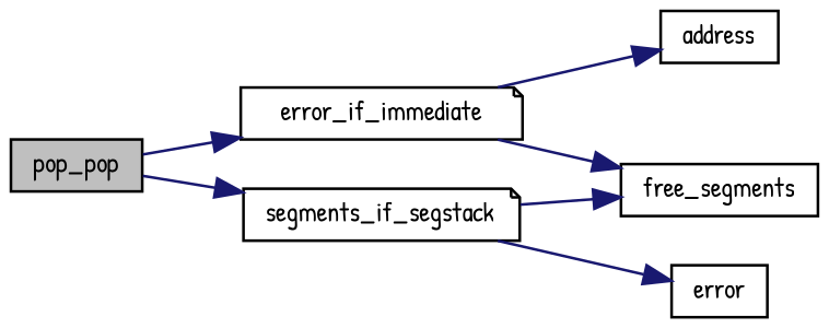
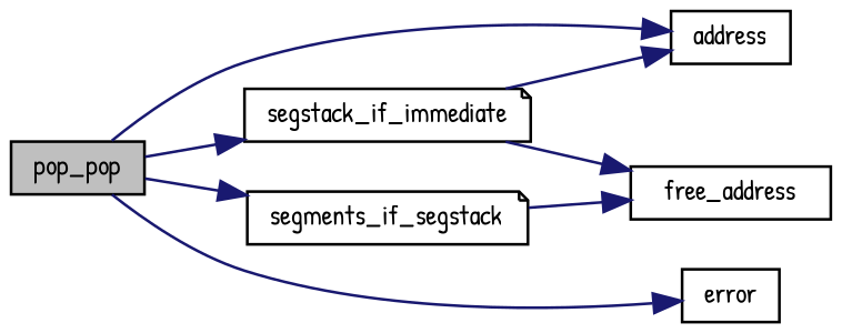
  digraph {
    fontname="Patrick Hand"
    rankdir=LR
    node [color=black fillcolor=white fontname="Patrick Hand" fontsize=10 shape=box style=filled]
    edge [color=midnightblue fontname="Patrick Hand" fontsize=10 labelfontname=FreeSans labelfontsize=10 style=solid]
    n1 [fillcolor=grey75 fontcolor=black height=0.2 label=pop_pop width=0.4]
    n2 [height=0.2 label=address width=0.4]
-   n3 [height=0.2 label=error_if_immediate shape=note width=0.4]
+   n3 [height=0.2 label=segstack_if_immediate shape=note width=0.4]
    n4 [height=0.2 label=segments_if_segstack shape=note width=0.4]
-   n5 [height=0.2 label=free_segments width=0.4]
+   n5 [height=0.2 label=free_address width=0.4]
    n6 [height=0.2 label=error width=0.4]
+   n1 -> n2
    n1 -> n3
    n1 -> n4
    n3 -> n2
    n3 -> n5
    n4 -> n5
-   n4 -> n6
+   n1 -> n6
  }
